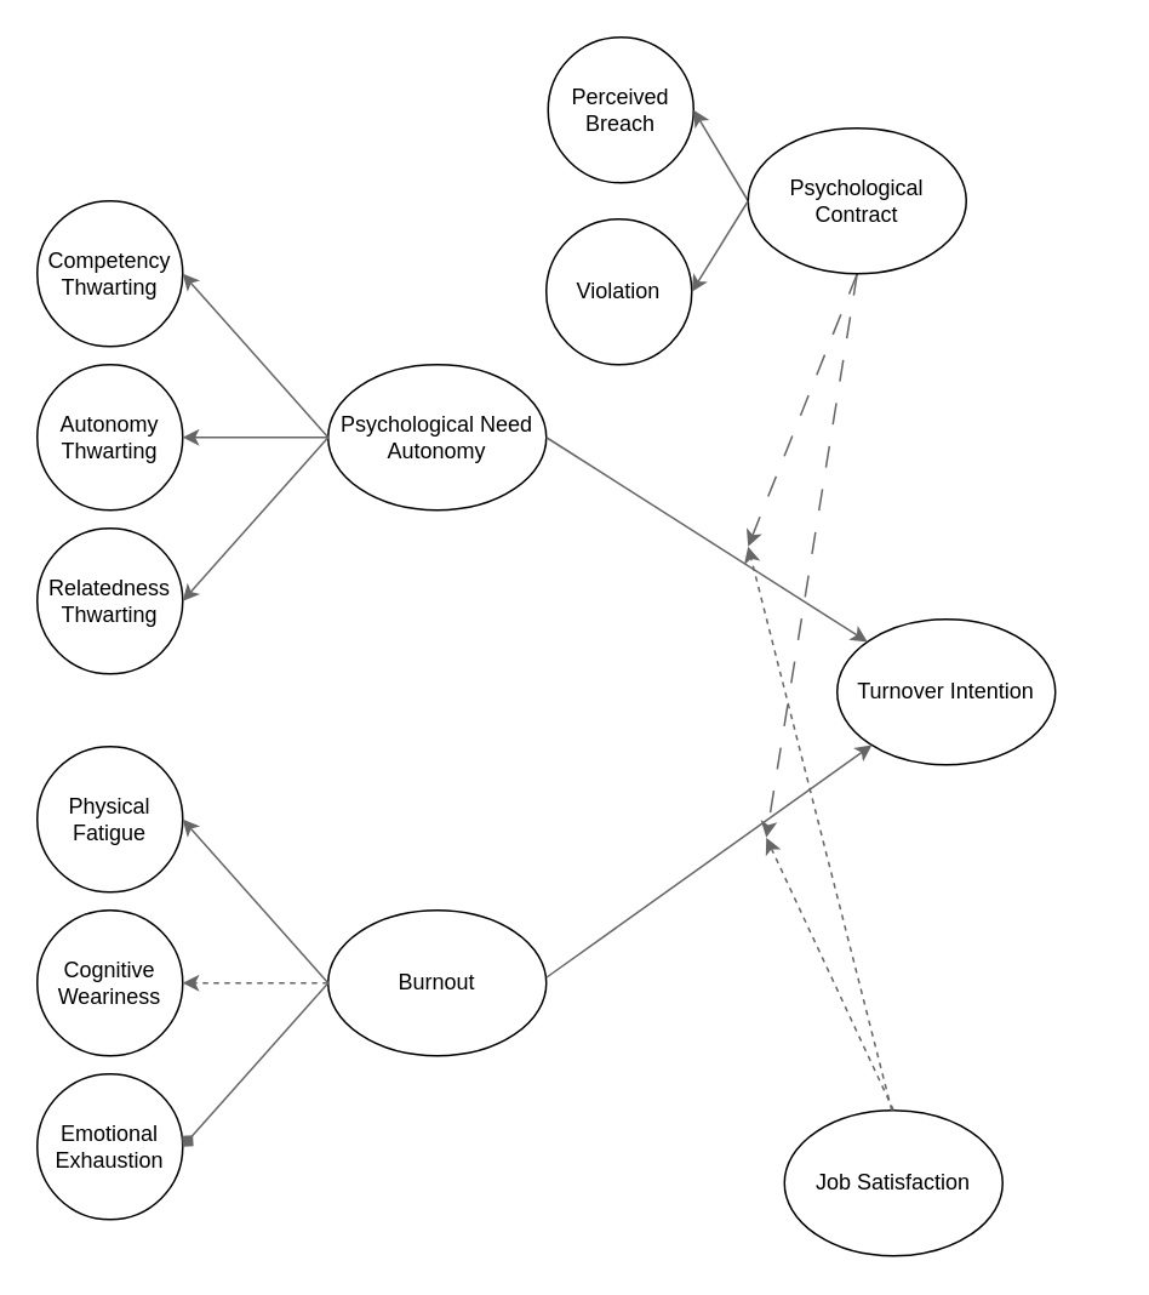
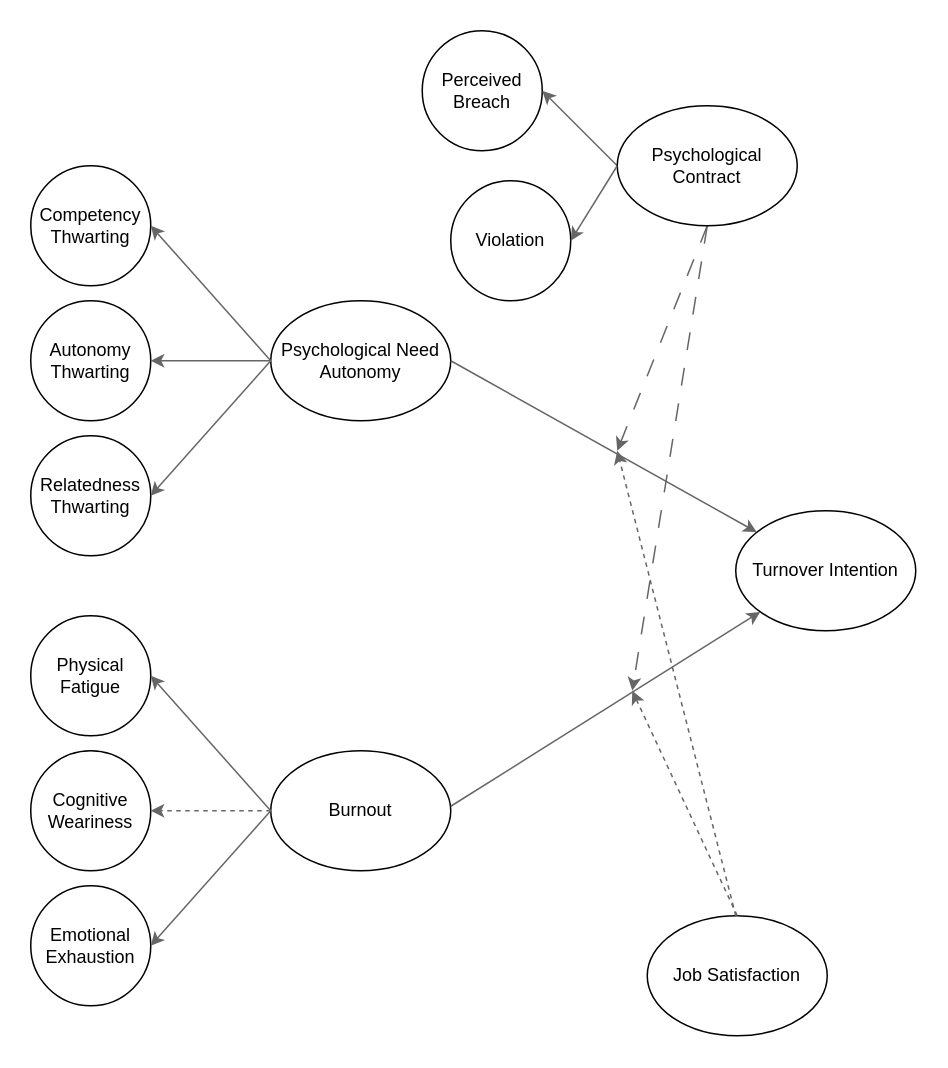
  <mxCell id="0" />
  <mxCell id="1" parent="0" />
  <mxCell id="2" value="" style="group" parent="1" vertex="1" connectable="0"><mxGeometry x="20" y="110" width="590" height="560" as="geometry" /></mxCell>
  <mxCell id="3" value="" style="group" parent="2" vertex="1" connectable="0"><mxGeometry y="300" width="331" height="260" as="geometry" /></mxCell>
  <mxCell id="4" value="Emotional Exhaustion" style="ellipse;whiteSpace=wrap;html=1;aspect=fixed;" parent="3" vertex="1"><mxGeometry y="180" width="80" height="80" as="geometry" /></mxCell>
  <mxCell id="5" value="" style="group" parent="3" vertex="1" connectable="0"><mxGeometry width="331" height="170" as="geometry" /></mxCell>
  <mxCell id="6" value="Physical Fatigue" style="ellipse;whiteSpace=wrap;html=1;aspect=fixed;" parent="5" vertex="1"><mxGeometry width="80" height="80" as="geometry" /></mxCell>
  <mxCell id="7" value="Cognitive Weariness" style="ellipse;whiteSpace=wrap;html=1;aspect=fixed;" parent="5" vertex="1"><mxGeometry y="90" width="80" height="80" as="geometry" /></mxCell>
  <mxCell id="8" value="" style="group" parent="5" vertex="1" connectable="0"><mxGeometry x="160" y="90" width="120" height="80" as="geometry" /></mxCell>
  <mxCell id="9" value="Burnout" style="ellipse;whiteSpace=wrap;html=1;" parent="8" vertex="1"><mxGeometry width="120" height="80" as="geometry" /></mxCell>
  <mxCell id="10" value="" style="endArrow=classic;html=1;entryX=1;entryY=0.5;entryDx=0;entryDy=0;fillColor=#f5f5f5;strokeColor=#666666;" parent="8" target="6" edge="1"><mxGeometry width="50" height="50" relative="1" as="geometry"><mxPoint y="40" as="sourcePoint" /><mxPoint x="96.809" y="102.235" as="targetPoint" /></mxGeometry></mxCell>
  <mxCell id="11" value="" style="endArrow=classic;html=1;entryX=1;entryY=0.5;entryDx=0;entryDy=0;exitX=0;exitY=0.5;exitDx=0;exitDy=0;fillColor=#f5f5f5;strokeColor=#666666;dashed=1;" parent="5" source="9" target="7" edge="1"><mxGeometry width="50" height="50" relative="1" as="geometry"><mxPoint x="170" y="200" as="sourcePoint" /><mxPoint x="90" y="110" as="targetPoint" /></mxGeometry></mxCell>
- <mxCell id="12" value="" style="endArrow=diamond;html=1;entryX=1;entryY=0.5;entryDx=0;entryDy=0;exitX=0;exitY=0.5;exitDx=0;exitDy=0;fillColor=#f5f5f5;strokeColor=#666666;" parent="5" source="9" target="4" edge="1"><mxGeometry width="50" height="50" relative="1" as="geometry"><mxPoint x="180" y="290" as="sourcePoint" /><mxPoint x="100" y="200" as="targetPoint" /></mxGeometry></mxCell>
+ <mxCell id="12" value="" style="endArrow=classic;html=1;entryX=1;entryY=0.5;entryDx=0;entryDy=0;exitX=0;exitY=0.5;exitDx=0;exitDy=0;fillColor=#f5f5f5;strokeColor=#666666;" parent="5" source="9" target="4" edge="1"><mxGeometry width="50" height="50" relative="1" as="geometry"><mxPoint x="180" y="290" as="sourcePoint" /><mxPoint x="100" y="200" as="targetPoint" /></mxGeometry></mxCell>
  <mxCell id="13" value="" style="endArrow=classic;html=1;exitX=0.5;exitY=1;exitDx=0;exitDy=0;fillColor=#f5f5f5;strokeColor=#666666;dashed=1;dashPattern=12 12;" parent="5" source="31" edge="1"><mxGeometry width="50" height="50" relative="1" as="geometry"><mxPoint x="271" y="40" as="sourcePoint" /><mxPoint x="391" y="-110" as="targetPoint" /></mxGeometry></mxCell>
  <mxCell id="14" value="" style="group" parent="2" vertex="1" connectable="0"><mxGeometry width="280" height="280" as="geometry" /></mxCell>
  <mxCell id="15" value="Competency Thwarting" style="ellipse;whiteSpace=wrap;html=1;aspect=fixed;" parent="14" vertex="1"><mxGeometry width="80" height="80" as="geometry" /></mxCell>
  <mxCell id="16" value="Autonomy Thwarting" style="ellipse;whiteSpace=wrap;html=1;aspect=fixed;" parent="14" vertex="1"><mxGeometry y="90" width="80" height="80" as="geometry" /></mxCell>
  <mxCell id="17" value="Relatedness Thwarting" style="ellipse;whiteSpace=wrap;html=1;aspect=fixed;" parent="14" vertex="1"><mxGeometry y="180" width="80" height="80" as="geometry" /></mxCell>
  <mxCell id="18" value="Psychological Need Autonomy" style="ellipse;whiteSpace=wrap;html=1;" parent="14" vertex="1"><mxGeometry x="160" y="90" width="120" height="80" as="geometry" /></mxCell>
  <mxCell id="19" value="" style="endArrow=classic;html=1;entryX=1;entryY=0.5;entryDx=0;entryDy=0;fillColor=#f5f5f5;strokeColor=#666666;" parent="14" target="16" edge="1"><mxGeometry width="50" height="50" relative="1" as="geometry"><mxPoint x="160" y="130" as="sourcePoint" /><mxPoint x="210" y="80" as="targetPoint" /></mxGeometry></mxCell>
  <mxCell id="20" value="" style="endArrow=classic;html=1;entryX=1;entryY=0.5;entryDx=0;entryDy=0;fillColor=#f5f5f5;strokeColor=#666666;" parent="14" target="17" edge="1"><mxGeometry width="50" height="50" relative="1" as="geometry"><mxPoint x="160" y="130" as="sourcePoint" /><mxPoint x="256.809" y="192.235" as="targetPoint" /></mxGeometry></mxCell>
  <mxCell id="21" value="" style="endArrow=classic;html=1;entryX=1;entryY=0.5;entryDx=0;entryDy=0;fillColor=#f5f5f5;strokeColor=#666666;" parent="14" target="15" edge="1"><mxGeometry width="50" height="50" relative="1" as="geometry"><mxPoint x="160" y="130" as="sourcePoint" /><mxPoint x="256.809" y="192.235" as="targetPoint" /></mxGeometry></mxCell>
- <mxCell id="22" value="Turnover Intention" style="ellipse;whiteSpace=wrap;html=1;" parent="2" vertex="1"><mxGeometry x="440" y="230" width="120" height="80" as="geometry" /></mxCell>
+ <mxCell id="22" value="Turnover Intention" style="ellipse;whiteSpace=wrap;html=1;" parent="2" vertex="1"><mxGeometry x="470" y="230" width="120" height="80" as="geometry" /></mxCell>
  <mxCell id="23" value="" style="endArrow=classic;html=1;fillColor=#f5f5f5;strokeColor=#666666;" parent="2" target="22" edge="1"><mxGeometry width="50" height="50" relative="1" as="geometry"><mxPoint x="280" y="130" as="sourcePoint" /><mxPoint x="330" y="80" as="targetPoint" /></mxGeometry></mxCell>
  <mxCell id="24" value="" style="endArrow=classic;html=1;fillColor=#f5f5f5;strokeColor=#666666;" parent="2" target="22" edge="1"><mxGeometry width="50" height="50" relative="1" as="geometry"><mxPoint x="280" y="427" as="sourcePoint" /><mxPoint x="484.058" y="541.272" as="targetPoint" /></mxGeometry></mxCell>
  <mxCell id="25" value="" style="endArrow=classic;html=1;fillColor=#f5f5f5;strokeColor=#666666;exitX=0.5;exitY=1;exitDx=0;exitDy=0;dashed=1;dashPattern=12 12;" parent="2" source="31" edge="1"><mxGeometry width="50" height="50" relative="1" as="geometry"><mxPoint x="461" y="150" as="sourcePoint" /><mxPoint x="401" y="350" as="targetPoint" /></mxGeometry></mxCell>
  <mxCell id="26" value="Violation" style="ellipse;whiteSpace=wrap;html=1;aspect=fixed;" parent="2" vertex="1"><mxGeometry x="280" y="10" width="80" height="80" as="geometry" /></mxCell>
  <mxCell id="27" value="Job Satisfaction" style="ellipse;whiteSpace=wrap;html=1;" vertex="1" parent="2"><mxGeometry x="411" y="500" width="120" height="80" as="geometry" /></mxCell>
  <mxCell id="28" value="" style="endArrow=classic;html=1;exitX=0.5;exitY=0;exitDx=0;exitDy=0;fillColor=#f5f5f5;strokeColor=#666666;dashed=1;" edge="1" parent="2" source="27"><mxGeometry width="50" height="50" relative="1" as="geometry"><mxPoint x="401" y="230" as="sourcePoint" /><mxPoint x="401" y="350" as="targetPoint" /></mxGeometry></mxCell>
- <mxCell id="29" value="Perceived Breach" style="ellipse;whiteSpace=wrap;html=1;aspect=fixed;" parent="1" vertex="1"><mxGeometry x="301" y="20" width="80" height="80" as="geometry" /></mxCell>
+ <mxCell id="29" value="Perceived Breach" style="ellipse;whiteSpace=wrap;html=1;aspect=fixed;" parent="1" vertex="1"><mxGeometry x="281" y="20" width="80" height="80" as="geometry" /></mxCell>
  <mxCell id="30" value="" style="endArrow=classic;html=1;fillColor=#f5f5f5;strokeColor=#666666;entryX=1;entryY=0.5;entryDx=0;entryDy=0;exitX=0;exitY=0.5;exitDx=0;exitDy=0;" parent="1" source="31" target="29" edge="1"><mxGeometry width="50" height="50" relative="1" as="geometry"><mxPoint x="291" y="380" as="sourcePoint" /><mxPoint x="261" y="350" as="targetPoint" /></mxGeometry></mxCell>
  <mxCell id="31" value="Psychological Contract" style="ellipse;whiteSpace=wrap;html=1;" parent="1" vertex="1"><mxGeometry x="411" y="70" width="120" height="80" as="geometry" /></mxCell>
  <mxCell id="32" value="" style="endArrow=classic;html=1;fillColor=#f5f5f5;strokeColor=#666666;exitX=0;exitY=0.5;exitDx=0;exitDy=0;entryX=1;entryY=0.5;entryDx=0;entryDy=0;" parent="1" source="31" target="26" edge="1"><mxGeometry width="50" height="50" relative="1" as="geometry"><mxPoint x="290" y="410" as="sourcePoint" /><mxPoint x="260" y="380" as="targetPoint" /></mxGeometry></mxCell>
  <mxCell id="33" value="" style="endArrow=classic;html=1;fillColor=#f5f5f5;strokeColor=#666666;dashed=1;" edge="1" parent="1"><mxGeometry width="50" height="50" relative="1" as="geometry"><mxPoint x="490" y="610" as="sourcePoint" /><mxPoint x="411" y="300" as="targetPoint" /></mxGeometry></mxCell>
